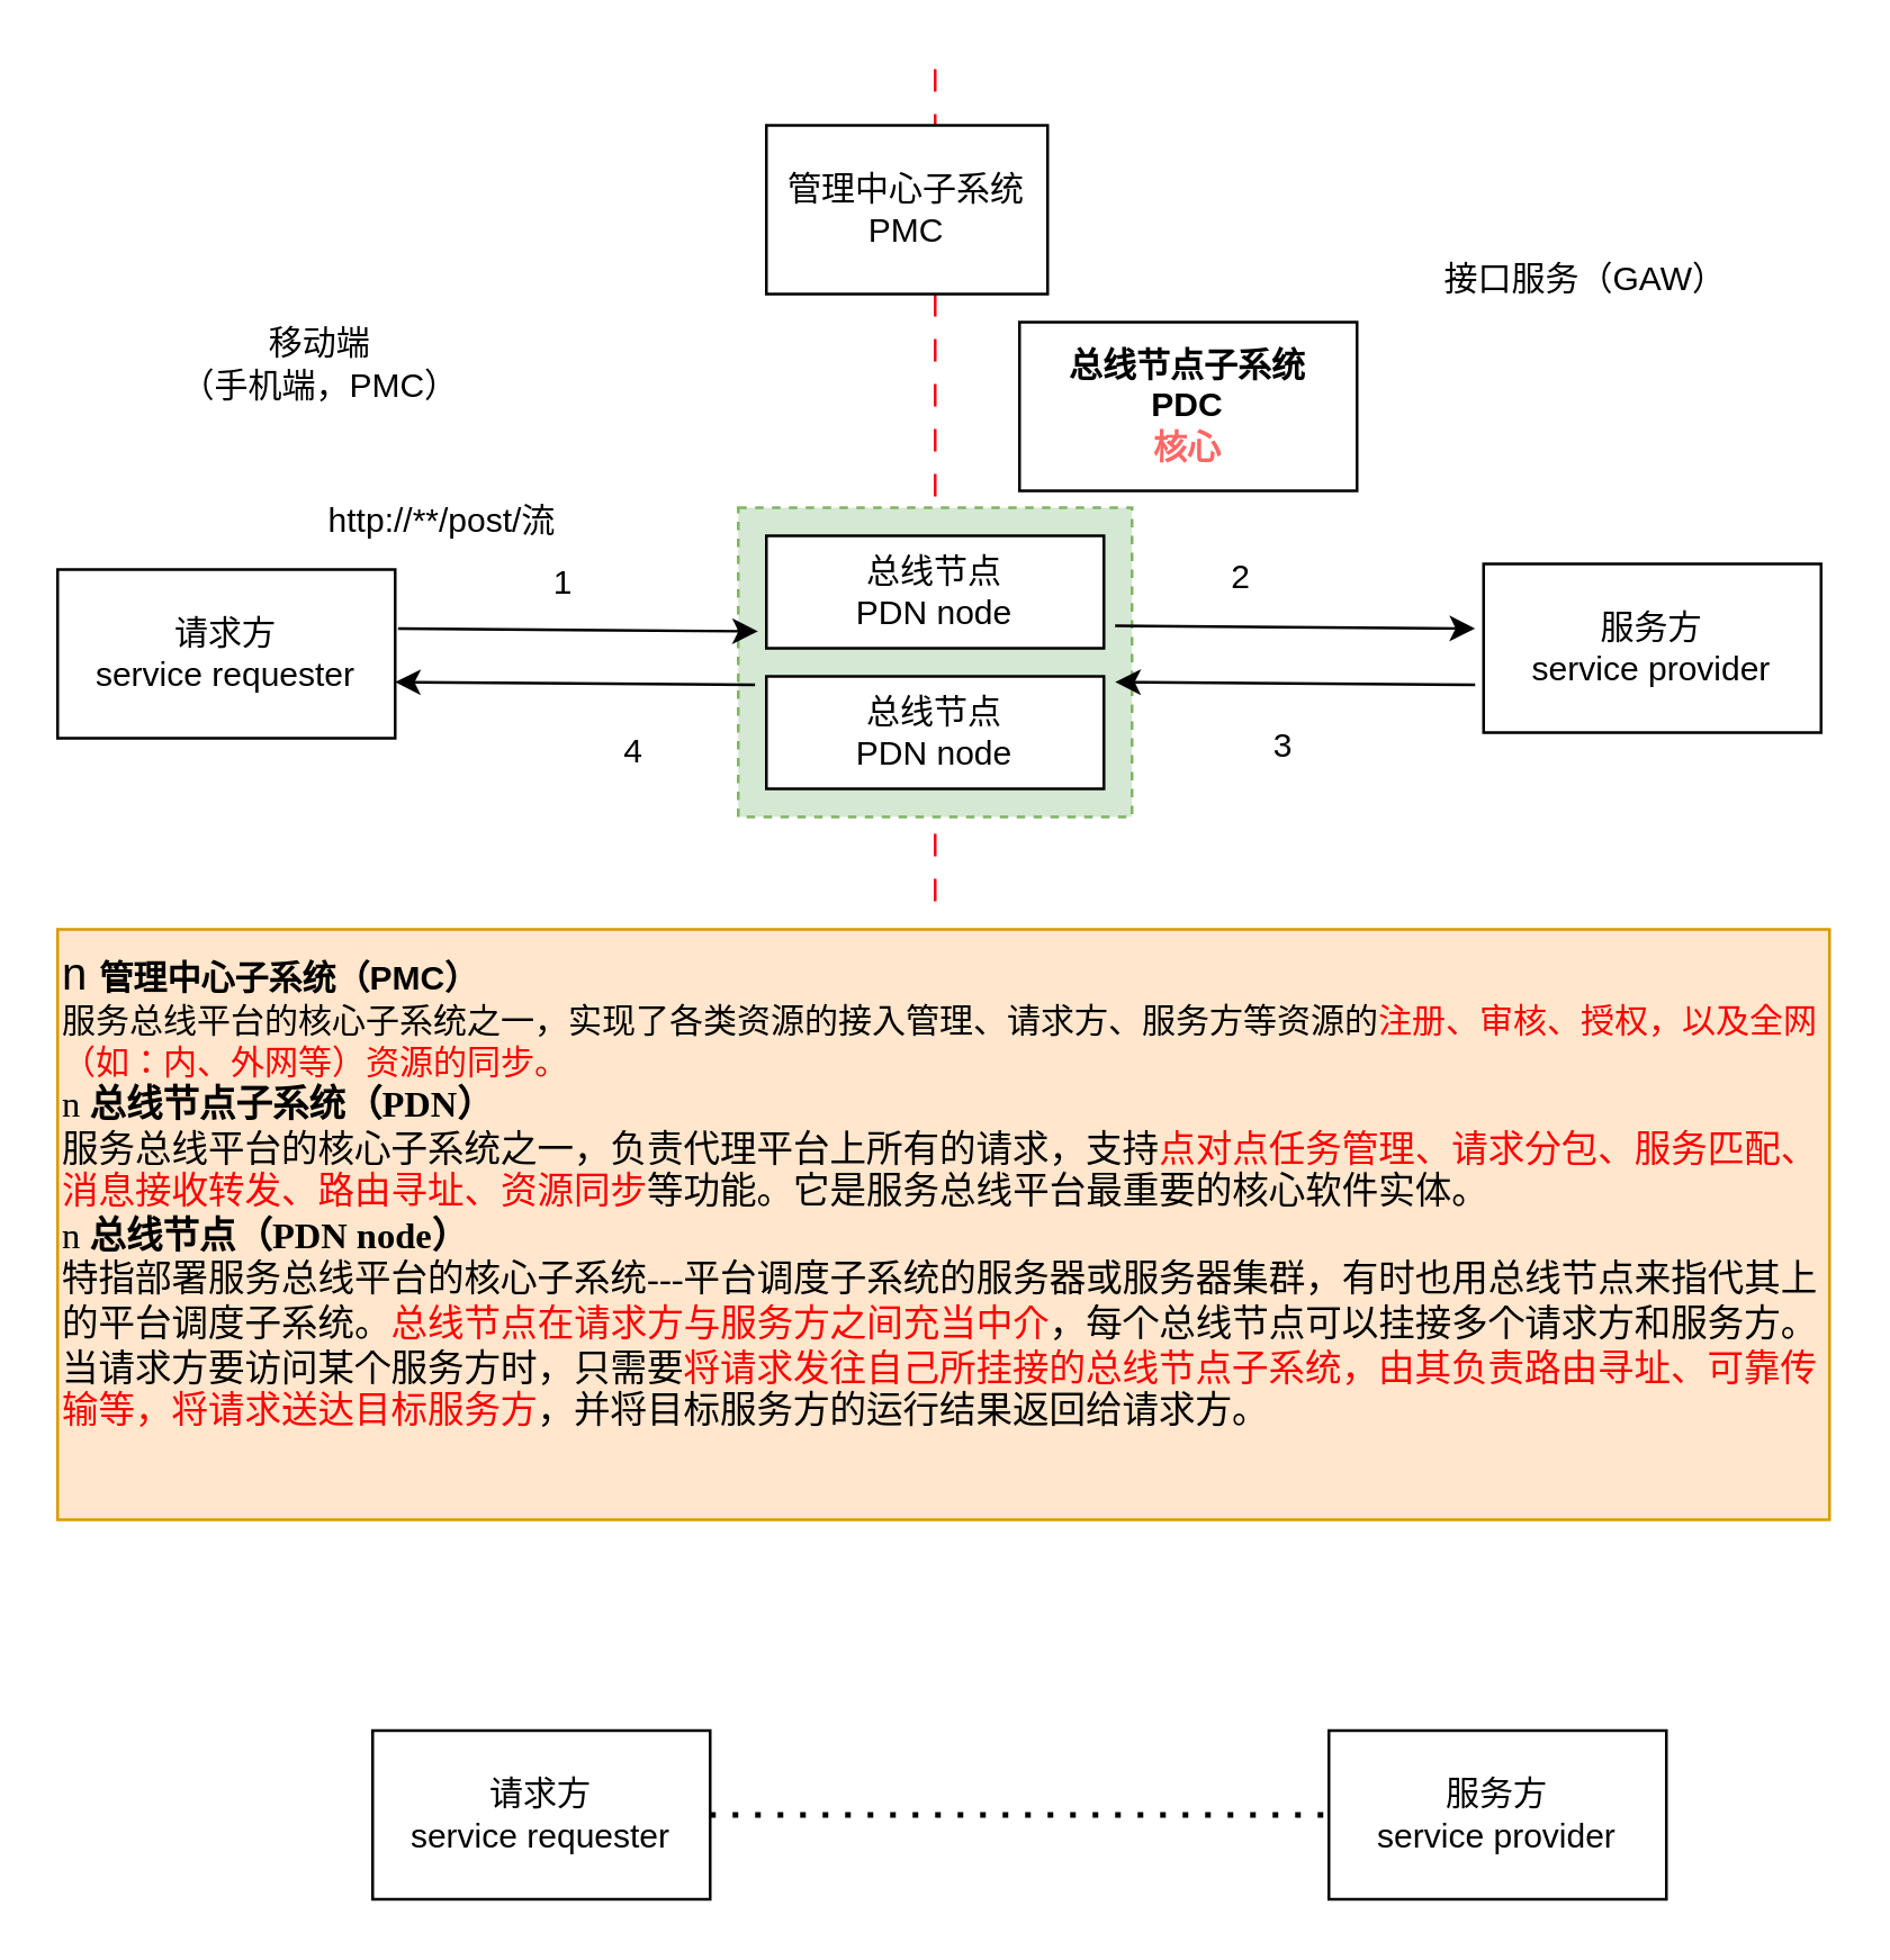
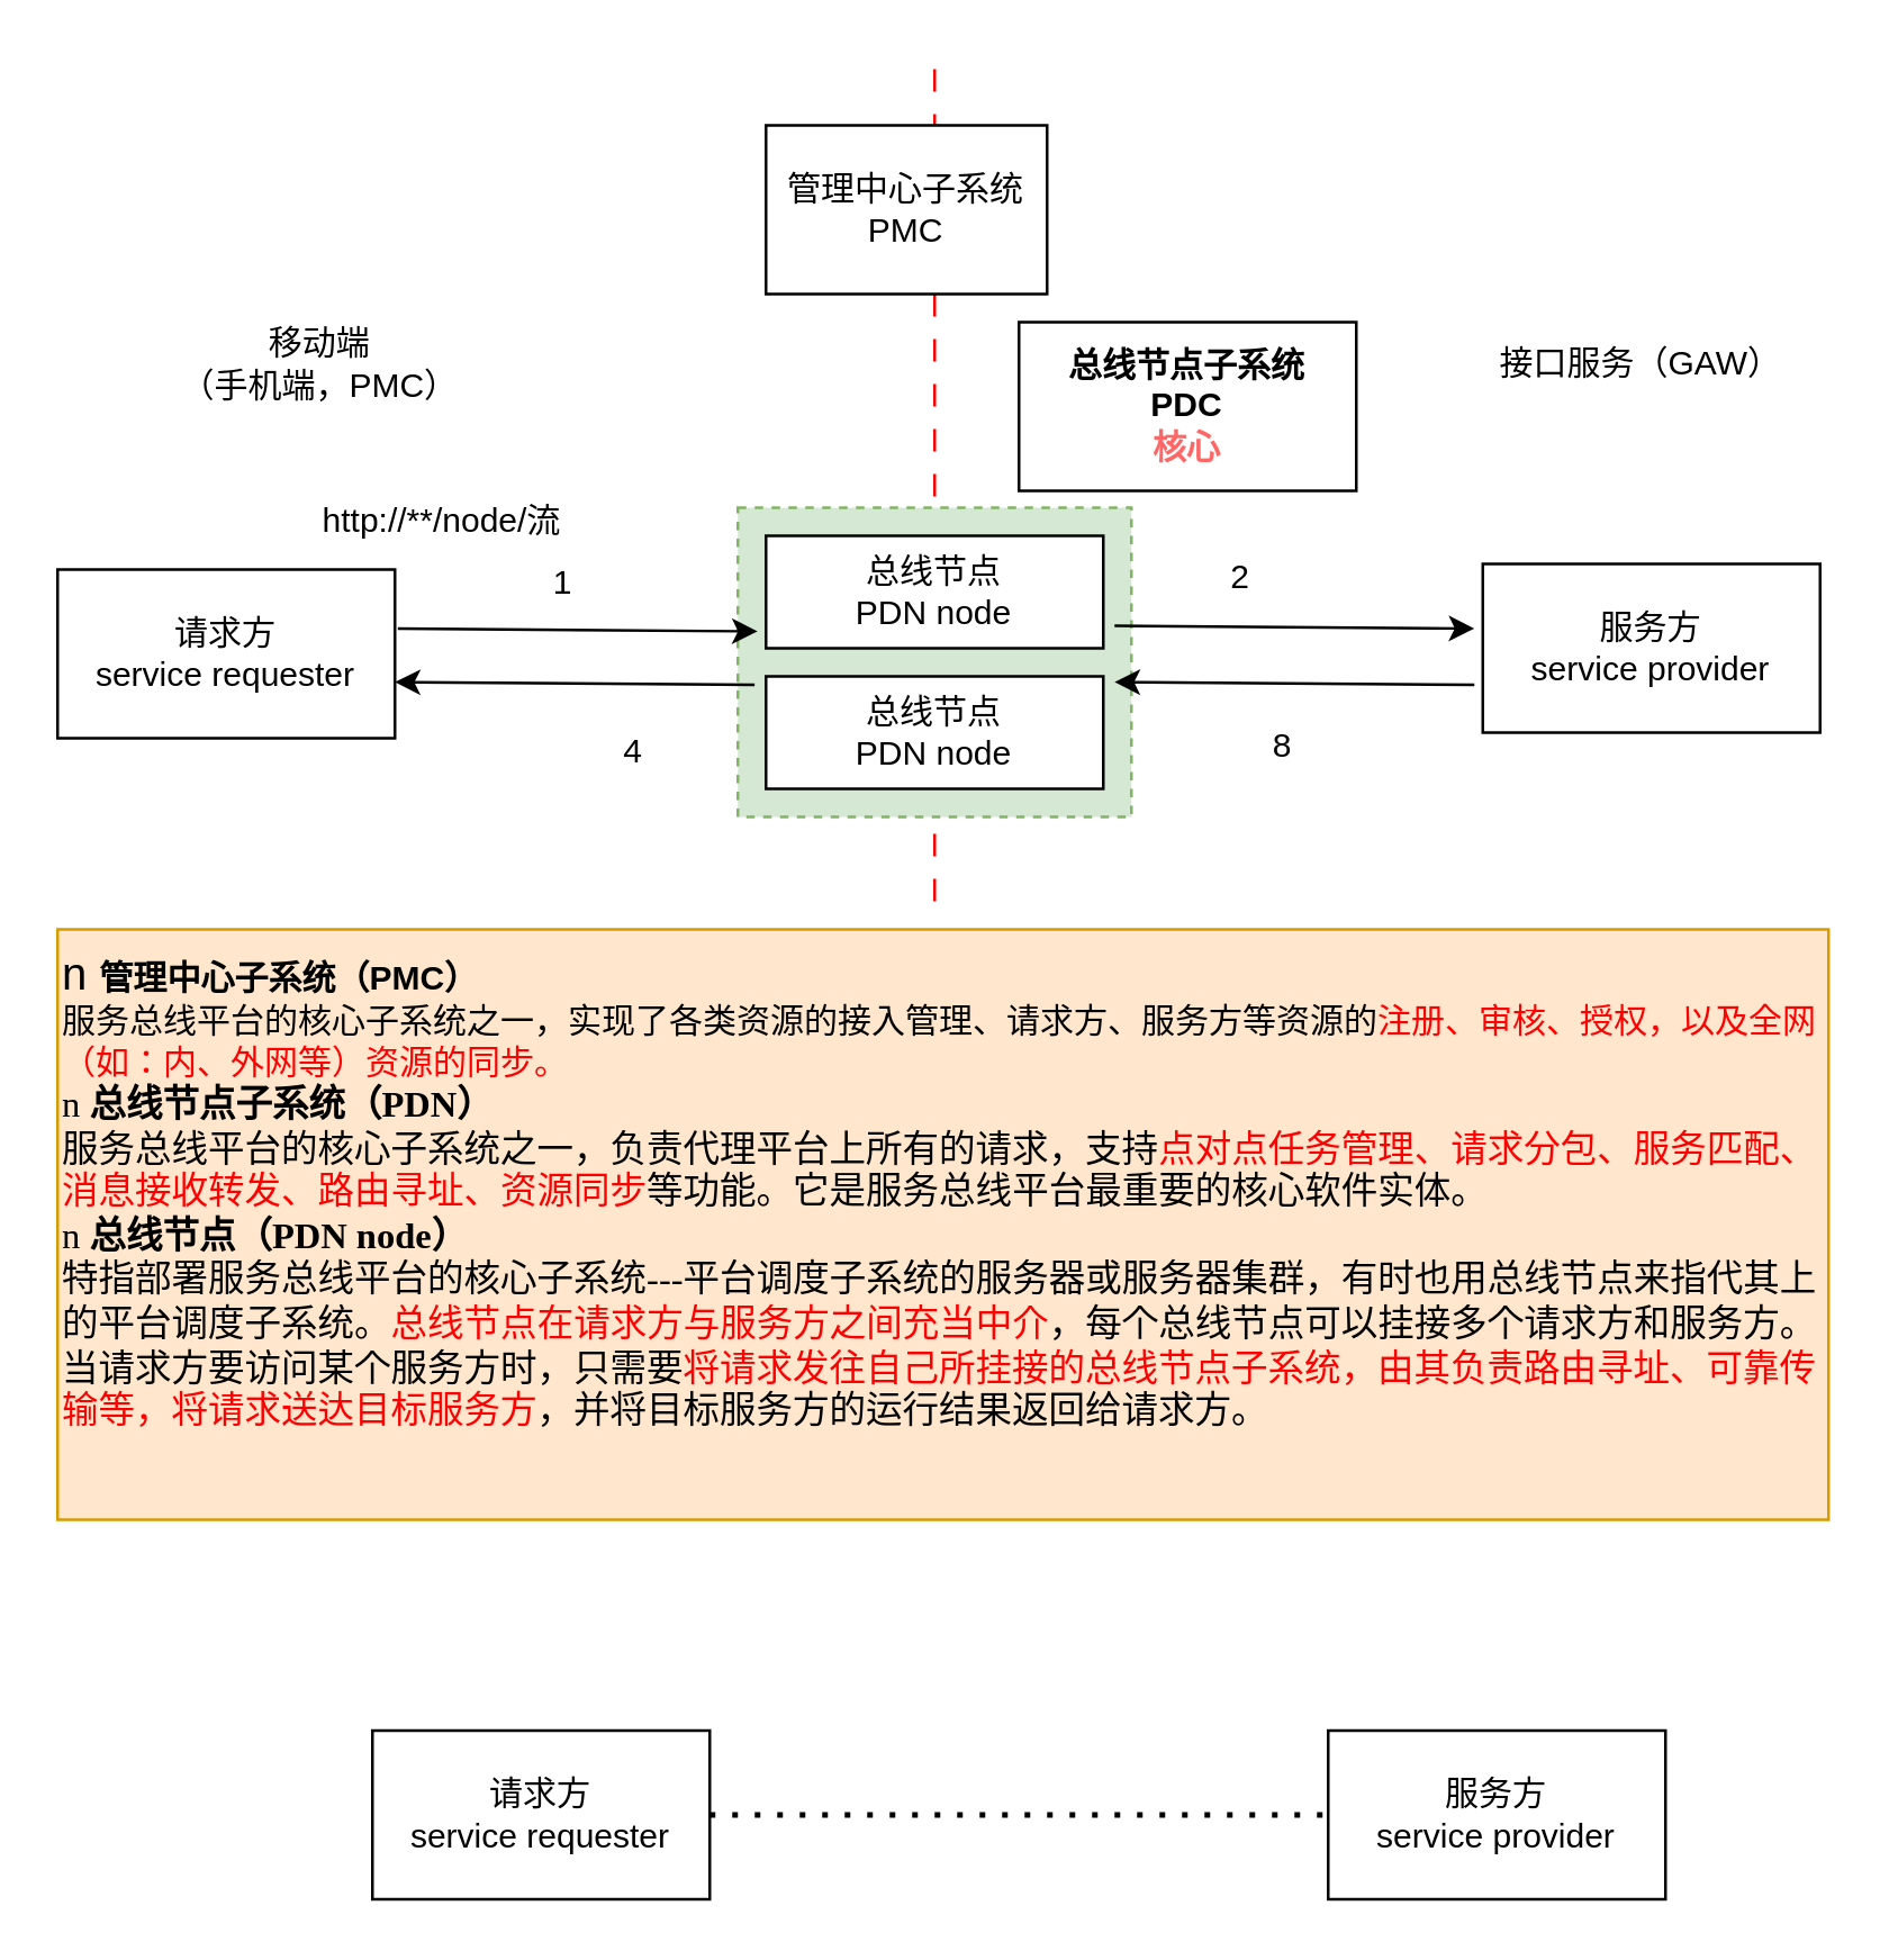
  <mxCell id="0" />
  <mxCell id="1" parent="0" />
  <mxCell id="2" value="" style="endArrow=none;html=1;rounded=0;dashed=1;dashPattern=8 8;strokeColor=#FF0000;strokeWidth=1;" edge="1" parent="1"><mxGeometry width="50" height="50" relative="1" as="geometry"><mxPoint x="332" y="320" as="sourcePoint" /><mxPoint x="332" y="20" as="targetPoint" /></mxGeometry></mxCell>
  <mxCell id="3" value="" style="rounded=0;whiteSpace=wrap;html=1;dashed=1;fillColor=#d5e8d4;strokeColor=#82b366;" vertex="1" parent="1"><mxGeometry x="262" y="180" width="140" height="110" as="geometry" /></mxCell>
  <mxCell id="4" value="管理中心子系统&lt;div&gt;PMC&lt;/div&gt;" style="rounded=0;whiteSpace=wrap;html=1;" vertex="1" parent="1"><mxGeometry x="272" y="44" width="100" height="60" as="geometry" /></mxCell>
  <mxCell id="5" value="请求方&lt;div&gt;service requester&lt;/div&gt;" style="rounded=0;whiteSpace=wrap;html=1;" vertex="1" parent="1"><mxGeometry x="20" y="202" width="120" height="60" as="geometry" /></mxCell>
  <mxCell id="6" value="服务方&lt;div&gt;service provider&lt;/div&gt;" style="rounded=0;whiteSpace=wrap;html=1;" vertex="1" parent="1"><mxGeometry x="527" y="200" width="120" height="60" as="geometry" /></mxCell>
  <mxCell id="7" value="总线节点子系统&lt;div&gt;PDC&lt;/div&gt;&lt;div&gt;&lt;font color=&quot;#ff6666&quot;&gt;核心&lt;/font&gt;&lt;/div&gt;" style="rounded=0;whiteSpace=wrap;html=1;fontStyle=1" vertex="1" parent="1"><mxGeometry x="362" y="114" width="120" height="60" as="geometry" /></mxCell>
  <mxCell id="8" value="总线节点&lt;div&gt;PDN node&lt;/div&gt;" style="rounded=0;whiteSpace=wrap;html=1;" vertex="1" parent="1"><mxGeometry x="272" y="190" width="120" height="40" as="geometry" /></mxCell>
  <mxCell id="9" value="" style="endArrow=classic;html=1;rounded=0;entryX=-0.025;entryY=0.4;entryDx=0;entryDy=0;entryPerimeter=0;exitX=0.992;exitY=0.383;exitDx=0;exitDy=0;exitPerimeter=0;" edge="1" parent="1"><mxGeometry width="50" height="50" relative="1" as="geometry"><mxPoint x="141.04" y="222.98" as="sourcePoint" /><mxPoint x="269" y="224" as="targetPoint" /></mxGeometry></mxCell>
  <mxCell id="10" value="" style="endArrow=classic;html=1;rounded=0;entryX=-0.025;entryY=0.4;entryDx=0;entryDy=0;entryPerimeter=0;exitX=0.992;exitY=0.383;exitDx=0;exitDy=0;exitPerimeter=0;" edge="1" parent="1"><mxGeometry width="50" height="50" relative="1" as="geometry"><mxPoint x="396" y="222" as="sourcePoint" /><mxPoint x="524" y="223" as="targetPoint" /></mxGeometry></mxCell>
  <mxCell id="11" value="" style="endArrow=classic;html=1;rounded=0;entryX=-0.025;entryY=0.4;entryDx=0;entryDy=0;entryPerimeter=0;exitX=0.992;exitY=0.383;exitDx=0;exitDy=0;exitPerimeter=0;" edge="1" parent="1"><mxGeometry width="50" height="50" relative="1" as="geometry"><mxPoint x="267.96" y="243.02" as="sourcePoint" /><mxPoint x="139.96" y="242.02" as="targetPoint" /></mxGeometry></mxCell>
  <mxCell id="12" value="" style="endArrow=classic;html=1;rounded=0;entryX=-0.025;entryY=0.4;entryDx=0;entryDy=0;entryPerimeter=0;exitX=0.992;exitY=0.383;exitDx=0;exitDy=0;exitPerimeter=0;" edge="1" parent="1"><mxGeometry width="50" height="50" relative="1" as="geometry"><mxPoint x="524" y="243" as="sourcePoint" /><mxPoint x="396" y="242" as="targetPoint" /></mxGeometry></mxCell>
  <mxCell id="13" value="总线节点&lt;div&gt;PDN node&lt;/div&gt;" style="rounded=0;whiteSpace=wrap;html=1;" vertex="1" parent="1"><mxGeometry x="272" y="240" width="120" height="40" as="geometry" /></mxCell>
  <mxCell id="14" value="1" style="text;html=1;align=center;verticalAlign=middle;whiteSpace=wrap;rounded=0;" vertex="1" parent="1"><mxGeometry x="170" y="192" width="60" height="30" as="geometry" /></mxCell>
  <mxCell id="15" value="2" style="text;html=1;align=center;verticalAlign=middle;whiteSpace=wrap;rounded=0;" vertex="1" parent="1"><mxGeometry x="411" y="190" width="60" height="30" as="geometry" /></mxCell>
- <mxCell id="16" value="3" style="text;html=1;align=center;verticalAlign=middle;whiteSpace=wrap;rounded=0;" vertex="1" parent="1"><mxGeometry x="426" y="250" width="60" height="30" as="geometry" /></mxCell>
+ <mxCell id="16" value="8" style="text;html=1;align=center;verticalAlign=middle;whiteSpace=wrap;rounded=0;" vertex="1" parent="1"><mxGeometry x="426" y="250" width="60" height="30" as="geometry" /></mxCell>
  <mxCell id="17" value="4" style="text;html=1;align=center;verticalAlign=middle;whiteSpace=wrap;rounded=0;" vertex="1" parent="1"><mxGeometry x="195" y="252" width="60" height="30" as="geometry" /></mxCell>
  <mxCell id="18" value="&lt;font face=&quot;Helvetica&quot;&gt;&lt;span style=&quot;text-indent: -21pt; background-color: initial; font-size: 12pt;&quot;&gt;n&amp;nbsp;&lt;/span&gt;&lt;b style=&quot;text-indent: -21pt; background-color: initial;&quot;&gt;管理&lt;/b&gt;&lt;b style=&quot;text-indent: -21pt; background-color: initial;&quot;&gt;中心&lt;/b&gt;&lt;b style=&quot;text-indent: -21pt; background-color: initial;&quot;&gt;子系统（PMC）&lt;/b&gt;&lt;/font&gt;&lt;div&gt;&lt;font face=&quot;g2yMa6rsrT6qIR5kGWK0&quot;&gt;服务总线平台的核心子系统之一，实现了各类资源的接入管理、请求方、服务方等资源的&lt;font color=&quot;#ff0000&quot;&gt;注册、审核、授权，以及全网（如：内、外网等）资源的同步。&lt;/font&gt;&lt;/font&gt;&lt;/div&gt;&lt;div&gt;&lt;font face=&quot;g2yMa6rsrT6qIR5kGWK0&quot;&gt;&lt;span style=&quot;text-indent: -18.05pt; font-size: 13px; background-color: initial;&quot;&gt;n&amp;nbsp;&lt;/span&gt;&lt;b style=&quot;text-indent: -18.05pt; font-size: 13px; background-color: initial;&quot;&gt;总线节点&lt;/b&gt;&lt;b style=&quot;text-indent: -18.05pt; font-size: 13px; background-color: initial;&quot;&gt;子系统（PDN）&lt;/b&gt;&lt;/font&gt;&lt;/div&gt;&lt;div&gt;&lt;font face=&quot;g2yMa6rsrT6qIR5kGWK0&quot;&gt;&lt;span style=&quot;text-indent: 21pt; font-size: 13px; background-color: initial;&quot;&gt;服务总线&lt;/span&gt;&lt;span style=&quot;text-indent: 21pt; font-size: 13px; background-color: initial;&quot;&gt;平台的核心子系统之一&lt;/span&gt;&lt;span style=&quot;text-indent: 21pt; font-size: 13px; background-color: initial;&quot;&gt;，&lt;/span&gt;&lt;span style=&quot;text-indent: 21pt; font-size: 13px; background-color: initial;&quot;&gt;负责代理平台上所有的请求，支持&lt;font color=&quot;#ff0000&quot;&gt;点对点任务管理、请求分包、服务匹配、消息接收转发、路由寻址、资源同步&lt;/font&gt;等功能&lt;/span&gt;&lt;span style=&quot;text-indent: 21pt; font-size: 13px; background-color: initial;&quot;&gt;。它是&lt;/span&gt;&lt;span style=&quot;text-indent: 21pt; font-size: 13px; background-color: initial;&quot;&gt;服务总线&lt;/span&gt;&lt;span style=&quot;text-indent: 21pt; font-size: 13px; background-color: initial;&quot;&gt;平台最重要的核心软件实体。&lt;/span&gt;&lt;/font&gt;&lt;/div&gt;&lt;div&gt;&lt;span style=&quot;font-family: &amp;quot;Times New Roman&amp;quot;; text-indent: -18.05pt; font-size: 13px; background-color: initial;&quot;&gt;n&amp;nbsp;&lt;/span&gt;&lt;b style=&quot;font-family: &amp;quot;Times New Roman&amp;quot;; text-indent: -18.05pt; font-size: 13px; background-color: initial;&quot;&gt;总线节点&lt;/b&gt;&lt;b style=&quot;font-family: &amp;quot;Times New Roman&amp;quot;; text-indent: -18.05pt; font-size: 13px; background-color: initial;&quot;&gt;（PDN node）&lt;/b&gt;&lt;/div&gt;&lt;div&gt;&lt;font style=&quot;font-family: FajOhG5ZUKjqoIJDk59t; text-indent: 21pt; font-size: 13px; background-color: initial;&quot;&gt;特指部署&lt;/font&gt;&lt;span style=&quot;font-family: FajOhG5ZUKjqoIJDk59t; text-indent: 21pt; font-size: 13px; background-color: initial;&quot;&gt;服务总线&lt;/span&gt;&lt;font style=&quot;font-family: FajOhG5ZUKjqoIJDk59t; text-indent: 21pt; font-size: 13px; background-color: initial;&quot;&gt;平台的核心子系统&lt;/font&gt;&lt;span style=&quot;font-family: FajOhG5ZUKjqoIJDk59t; text-indent: 21pt; font-size: 13px; background-color: initial;&quot;&gt;---&lt;/span&gt;&lt;span style=&quot;font-family: FajOhG5ZUKjqoIJDk59t; text-indent: 21pt; font-size: 13px; background-color: initial;&quot;&gt;平台&lt;/span&gt;&lt;font style=&quot;font-family: FajOhG5ZUKjqoIJDk59t; text-indent: 21pt; font-size: 13px; background-color: initial;&quot;&gt;调度子系统的服务器或服务器集群&lt;/font&gt;&lt;span style=&quot;font-family: FajOhG5ZUKjqoIJDk59t; text-indent: 21pt; font-size: 13px; background-color: initial;&quot;&gt;，&lt;/span&gt;&lt;font style=&quot;font-family: FajOhG5ZUKjqoIJDk59t; text-indent: 21pt; font-size: 13px; background-color: initial;&quot;&gt;有时也用&lt;/font&gt;&lt;span style=&quot;font-family: FajOhG5ZUKjqoIJDk59t; text-indent: 21pt; font-size: 13px; background-color: initial;&quot;&gt;总线节点&lt;/span&gt;&lt;font style=&quot;font-family: FajOhG5ZUKjqoIJDk59t; text-indent: 21pt; font-size: 13px; background-color: initial;&quot;&gt;来指代其上的&lt;/font&gt;&lt;span style=&quot;font-family: FajOhG5ZUKjqoIJDk59t; text-indent: 21pt; font-size: 13px; background-color: initial;&quot;&gt;平台&lt;/span&gt;&lt;font style=&quot;font-family: FajOhG5ZUKjqoIJDk59t; text-indent: 21pt; font-size: 13px; background-color: initial;&quot;&gt;调度子系统。&lt;/font&gt;&lt;span style=&quot;font-family: FajOhG5ZUKjqoIJDk59t; text-indent: 21pt; font-size: 13px; background-color: initial;&quot;&gt;&lt;font color=&quot;#ff0000&quot;&gt;总线节点&lt;/font&gt;&lt;/span&gt;&lt;font style=&quot;font-family: FajOhG5ZUKjqoIJDk59t; text-indent: 21pt; font-size: 13px; background-color: initial;&quot;&gt;&lt;font color=&quot;#ff0000&quot;&gt;在请求方与服务方之间充当中介&lt;/font&gt;，每个&lt;/font&gt;&lt;span style=&quot;font-family: FajOhG5ZUKjqoIJDk59t; text-indent: 21pt; font-size: 13px; background-color: initial;&quot;&gt;总线节点&lt;/span&gt;&lt;font style=&quot;font-family: FajOhG5ZUKjqoIJDk59t; text-indent: 21pt; font-size: 13px; background-color: initial;&quot;&gt;可以挂接多个请求方和服务方。&lt;/font&gt;&lt;/div&gt;&lt;div&gt;&lt;span style=&quot;font-family: FajOhG5ZUKjqoIJDk59t; text-indent: 21pt; font-size: 13px; background-color: initial;&quot;&gt;当请求方要访问某个服务方时，只需要&lt;font color=&quot;#ff0000&quot;&gt;将请求发往自己所挂接的总线节点子系统，由其负责路由寻址、可靠传输等，将请求送达目标服务方&lt;/font&gt;，并将目标服务方的运行结果返回给请求方。&lt;/span&gt;&lt;/div&gt;&lt;div&gt;&lt;br&gt;&lt;/div&gt;" style="text;whiteSpace=wrap;html=1;fillColor=#ffe6cc;strokeColor=#d79b00;" vertex="1" parent="1"><mxGeometry x="20" y="330" width="630" height="210" as="geometry" /></mxCell>
- <mxCell id="19" value="http://**/post/流" style="text;html=1;align=center;verticalAlign=middle;whiteSpace=wrap;rounded=0;" vertex="1" parent="1"><mxGeometry x="112" y="170" width="90" height="30" as="geometry" /></mxCell>
+ <mxCell id="19" value="http://**/node/流" style="text;html=1;align=center;verticalAlign=middle;whiteSpace=wrap;rounded=0;" vertex="1" parent="1"><mxGeometry x="112" y="170" width="90" height="30" as="geometry" /></mxCell>
  <mxCell id="20" value="移动端&lt;div&gt;（手机端，PMC）&lt;/div&gt;" style="text;html=1;align=center;verticalAlign=middle;whiteSpace=wrap;rounded=0;" vertex="1" parent="1"><mxGeometry x="35" y="114" width="157" height="30" as="geometry" /></mxCell>
- <mxCell id="21" value="接口服务（GAW）" style="text;html=1;align=center;verticalAlign=middle;whiteSpace=wrap;rounded=0;" vertex="1" parent="1"><mxGeometry x="500" y="84" width="127" height="30" as="geometry" /></mxCell>
+ <mxCell id="21" value="接口服务（GAW）" style="text;html=1;align=center;verticalAlign=middle;whiteSpace=wrap;rounded=0;" vertex="1" parent="1"><mxGeometry x="520" y="114" width="127" height="30" as="geometry" /></mxCell>
  <mxCell id="22" value="请求方&lt;div&gt;service requester&lt;/div&gt;" style="rounded=0;whiteSpace=wrap;html=1;" vertex="1" parent="1"><mxGeometry x="132" y="615" width="120" height="60" as="geometry" /></mxCell>
  <mxCell id="23" value="服务方&lt;div&gt;service provider&lt;/div&gt;" style="rounded=0;whiteSpace=wrap;html=1;" vertex="1" parent="1"><mxGeometry x="472" y="615" width="120" height="60" as="geometry" /></mxCell>
  <mxCell id="24" value="" style="endArrow=none;dashed=1;html=1;dashPattern=1 3;strokeWidth=2;rounded=0;exitX=1;exitY=0.5;exitDx=0;exitDy=0;entryX=0;entryY=0.5;entryDx=0;entryDy=0;" edge="1" parent="1" source="22" target="23"><mxGeometry width="50" height="50" relative="1" as="geometry"><mxPoint x="342" y="645" as="sourcePoint" /><mxPoint x="392" y="595" as="targetPoint" /></mxGeometry></mxCell>
